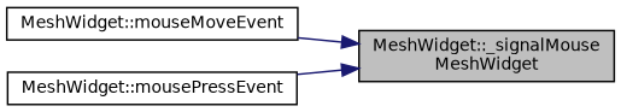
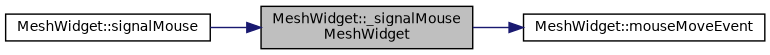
  digraph {
    rankdir=RL
    node [color=black fillcolor=white fontname=Helvetica fontsize=10 shape=record style=filled]
    edge [color=midnightblue dir=back fontname=Helvetica fontsize=10 labelfontname=Helvetica labelfontsize=10 style=solid]
    n1 [fillcolor=grey75 fontcolor=black height=0.2 label="MeshWidget::_signalMouse\lMeshWidget" width=0.4]
    n2 [height=0.2 label="MeshWidget::mouseMoveEvent" width=0.4]
-   n3 [height=0.2 label="MeshWidget::mousePressEvent" width=0.4]
-   n1 -> n2
+   n3 [height=0.2 label="MeshWidget::signalMouse" width=0.4]
+   n2 -> n1
    n1 -> n3
  }
